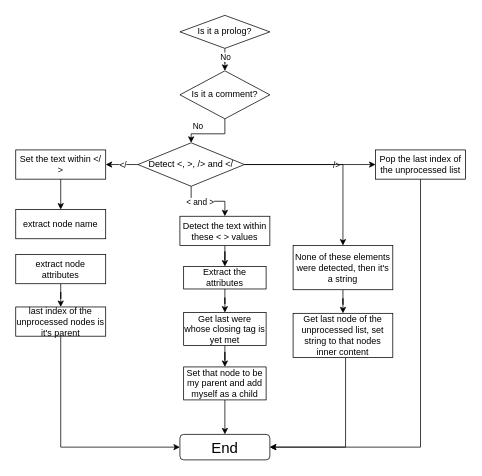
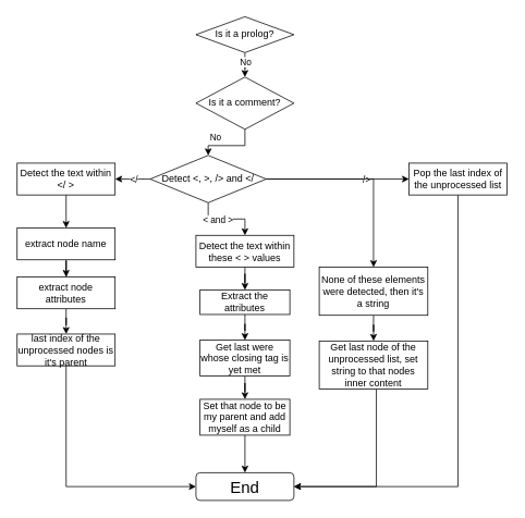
  <mxCell id="0" />
  <mxCell id="1" parent="0" />
  <mxCell id="2" style="edgeStyle=orthogonalEdgeStyle;rounded=0;orthogonalLoop=1;jettySize=auto;html=1;" edge="1" parent="1" source="4" target="7"><mxGeometry relative="1" as="geometry" /></mxCell>
  <mxCell id="3" value="No" style="edgeLabel;html=1;align=center;verticalAlign=middle;resizable=0;points=[];" vertex="1" connectable="0" parent="2"><mxGeometry x="0.211" relative="1" as="geometry"><mxPoint y="1" as="offset" /></mxGeometry></mxCell>
  <mxCell id="4" value="Is it a prolog?" style="rhombus;whiteSpace=wrap;html=1;" vertex="1" parent="1"><mxGeometry x="239" y="20" width="120" height="44" as="geometry" /></mxCell>
  <mxCell id="5" style="edgeStyle=orthogonalEdgeStyle;rounded=0;orthogonalLoop=1;jettySize=auto;html=1;entryX=0.5;entryY=0;entryDx=0;entryDy=0;" edge="1" parent="1" source="7" target="15"><mxGeometry relative="1" as="geometry"><mxPoint x="299" y="192" as="targetPoint" /></mxGeometry></mxCell>
  <mxCell id="6" value="No" style="edgeLabel;html=1;align=center;verticalAlign=middle;resizable=0;points=[];" vertex="1" connectable="0" parent="5"><mxGeometry x="0.471" relative="1" as="geometry"><mxPoint y="-11" as="offset" /></mxGeometry></mxCell>
  <mxCell id="7" value="Is it a comment?" style="rhombus;whiteSpace=wrap;html=1;" vertex="1" parent="1"><mxGeometry x="239" y="94" width="120" height="64" as="geometry" /></mxCell>
  <mxCell id="8" style="edgeStyle=orthogonalEdgeStyle;rounded=0;orthogonalLoop=1;jettySize=auto;html=1;entryX=0.5;entryY=0;entryDx=0;entryDy=0;" edge="1" parent="1" source="15" target="17"><mxGeometry relative="1" as="geometry"><mxPoint x="299" y="286" as="targetPoint" /></mxGeometry></mxCell>
  <mxCell id="9" value="&amp;lt; and &amp;gt;" style="edgeLabel;html=1;align=center;verticalAlign=middle;resizable=0;points=[];" vertex="1" connectable="0" parent="8"><mxGeometry x="-0.264" y="-1" relative="1" as="geometry"><mxPoint as="offset" /></mxGeometry></mxCell>
  <mxCell id="10" style="edgeStyle=orthogonalEdgeStyle;rounded=0;orthogonalLoop=1;jettySize=auto;html=1;entryX=0;entryY=0.5;entryDx=0;entryDy=0;" edge="1" parent="1" source="15" target="25"><mxGeometry relative="1" as="geometry"><mxPoint x="480" y="219" as="targetPoint" /></mxGeometry></mxCell>
  <mxCell id="11" value="/&amp;gt;" style="edgeLabel;html=1;align=center;verticalAlign=middle;resizable=0;points=[];" vertex="1" connectable="0" parent="10"><mxGeometry x="-0.455" y="-4" relative="1" as="geometry"><mxPoint x="74" y="-4" as="offset" /></mxGeometry></mxCell>
  <mxCell id="12" style="edgeStyle=orthogonalEdgeStyle;rounded=0;orthogonalLoop=1;jettySize=auto;html=1;entryX=1;entryY=0.5;entryDx=0;entryDy=0;" edge="1" parent="1" source="15" target="27"><mxGeometry relative="1" as="geometry"><mxPoint x="150" y="219" as="targetPoint" /></mxGeometry></mxCell>
  <mxCell id="13" value="&amp;lt;/" style="edgeLabel;html=1;align=center;verticalAlign=middle;resizable=0;points=[];" vertex="1" connectable="0" parent="12"><mxGeometry x="-0.015" relative="1" as="geometry"><mxPoint as="offset" /></mxGeometry></mxCell>
  <mxCell id="14" style="edgeStyle=orthogonalEdgeStyle;rounded=0;orthogonalLoop=1;jettySize=auto;html=1;entryX=0.5;entryY=0;entryDx=0;entryDy=0;" edge="1" parent="1" source="15" target="35"><mxGeometry relative="1" as="geometry" /></mxCell>
  <mxCell id="15" value="Detect &amp;lt;, &amp;gt;, /&amp;gt; and &amp;lt;/" style="rhombus;whiteSpace=wrap;html=1;" vertex="1" parent="1"><mxGeometry x="183" y="190" width="142" height="58" as="geometry" /></mxCell>
  <mxCell id="16" style="edgeStyle=orthogonalEdgeStyle;rounded=0;orthogonalLoop=1;jettySize=auto;html=1;entryX=0.5;entryY=0;entryDx=0;entryDy=0;" edge="1" parent="1" source="17" target="19"><mxGeometry relative="1" as="geometry" /></mxCell>
  <mxCell id="17" value="Detect the text within these &amp;lt; &amp;gt; values" style="rounded=0;whiteSpace=wrap;html=1;" vertex="1" parent="1"><mxGeometry x="239" y="288" width="120" height="39" as="geometry" /></mxCell>
  <mxCell id="18" style="edgeStyle=orthogonalEdgeStyle;rounded=0;orthogonalLoop=1;jettySize=auto;html=1;entryX=0.5;entryY=0;entryDx=0;entryDy=0;" edge="1" parent="1" source="19" target="21"><mxGeometry relative="1" as="geometry" /></mxCell>
  <mxCell id="19" value="Extract the attributes" style="rounded=0;whiteSpace=wrap;html=1;" vertex="1" parent="1"><mxGeometry x="244" y="355" width="110" height="30" as="geometry" /></mxCell>
  <mxCell id="20" style="edgeStyle=orthogonalEdgeStyle;rounded=0;orthogonalLoop=1;jettySize=auto;html=1;entryX=0.5;entryY=0;entryDx=0;entryDy=0;" edge="1" parent="1" source="21" target="23"><mxGeometry relative="1" as="geometry" /></mxCell>
  <mxCell id="21" value="Get last were whose closing tag is yet met" style="rounded=0;whiteSpace=wrap;html=1;" vertex="1" parent="1"><mxGeometry x="244" y="416.5" width="110" height="44" as="geometry" /></mxCell>
  <mxCell id="22" style="edgeStyle=orthogonalEdgeStyle;rounded=0;orthogonalLoop=1;jettySize=auto;html=1;entryX=0.5;entryY=0;entryDx=0;entryDy=0;" edge="1" parent="1" source="23" target="38"><mxGeometry relative="1" as="geometry" /></mxCell>
  <mxCell id="23" value="Set that node to be my parent and add myself as a child" style="rounded=0;whiteSpace=wrap;html=1;" vertex="1" parent="1"><mxGeometry x="244" y="489" width="110" height="44" as="geometry" /></mxCell>
  <mxCell id="24" style="edgeStyle=orthogonalEdgeStyle;rounded=0;orthogonalLoop=1;jettySize=auto;html=1;entryX=1;entryY=0.5;entryDx=0;entryDy=0;" edge="1" parent="1" source="25" target="38"><mxGeometry relative="1" as="geometry"><Array as="points"><mxPoint x="560" y="596" /></Array></mxGeometry></mxCell>
  <mxCell id="25" value="Pop the last index of the unprocessed list" style="rounded=0;whiteSpace=wrap;html=1;" vertex="1" parent="1"><mxGeometry x="500" y="199.5" width="120" height="39" as="geometry" /></mxCell>
  <mxCell id="26" style="edgeStyle=orthogonalEdgeStyle;rounded=0;orthogonalLoop=1;jettySize=auto;html=1;entryX=0.5;entryY=0;entryDx=0;entryDy=0;" edge="1" parent="1" source="27" target="29"><mxGeometry relative="1" as="geometry" /></mxCell>
- <mxCell id="27" value="Set the text within &amp;lt;/ &amp;gt;" style="rounded=0;whiteSpace=wrap;html=1;" vertex="1" parent="1"><mxGeometry x="20" y="199.5" width="120" height="39" as="geometry" /></mxCell>
+ <mxCell id="27" value="Detect the text within &amp;lt;/ &amp;gt;" style="rounded=0;whiteSpace=wrap;html=1;" vertex="1" parent="1"><mxGeometry x="20" y="199.5" width="120" height="39" as="geometry" /></mxCell>
+ <mxCell id="28" style="edgeStyle=orthogonalEdgeStyle;rounded=0;orthogonalLoop=1;jettySize=auto;html=1;entryX=0.5;entryY=0;entryDx=0;entryDy=0;" edge="1" parent="1" source="29" target="31"><mxGeometry relative="1" as="geometry" /></mxCell>
  <mxCell id="29" value="extract node name" style="rounded=0;whiteSpace=wrap;html=1;" vertex="1" parent="1"><mxGeometry x="20" y="279" width="120" height="39" as="geometry" /></mxCell>
  <mxCell id="30" style="edgeStyle=orthogonalEdgeStyle;rounded=0;orthogonalLoop=1;jettySize=auto;html=1;entryX=0.5;entryY=0;entryDx=0;entryDy=0;" edge="1" parent="1" source="31" target="33"><mxGeometry relative="1" as="geometry" /></mxCell>
  <mxCell id="31" value="extract node attributes" style="rounded=0;whiteSpace=wrap;html=1;" vertex="1" parent="1"><mxGeometry x="20" y="339" width="120" height="39" as="geometry" /></mxCell>
  <mxCell id="32" style="edgeStyle=orthogonalEdgeStyle;rounded=0;orthogonalLoop=1;jettySize=auto;html=1;entryX=0;entryY=0.5;entryDx=0;entryDy=0;" edge="1" parent="1" source="33" target="38"><mxGeometry relative="1" as="geometry"><Array as="points"><mxPoint x="80" y="596" /></Array></mxGeometry></mxCell>
  <mxCell id="33" value="last index of the unprocessed nodes is it's parent" style="rounded=0;whiteSpace=wrap;html=1;" vertex="1" parent="1"><mxGeometry x="20" y="409" width="120" height="39" as="geometry" /></mxCell>
  <mxCell id="34" style="edgeStyle=orthogonalEdgeStyle;rounded=0;orthogonalLoop=1;jettySize=auto;html=1;entryX=0.5;entryY=0;entryDx=0;entryDy=0;" edge="1" parent="1" source="35" target="37"><mxGeometry relative="1" as="geometry" /></mxCell>
  <mxCell id="35" value="None of these elements were detected, then it's a string" style="rounded=0;whiteSpace=wrap;html=1;" vertex="1" parent="1"><mxGeometry x="390" y="327" width="133" height="59" as="geometry" /></mxCell>
  <mxCell id="36" style="edgeStyle=orthogonalEdgeStyle;rounded=0;orthogonalLoop=1;jettySize=auto;html=1;entryX=1;entryY=0.5;entryDx=0;entryDy=0;" edge="1" parent="1" source="37" target="38"><mxGeometry relative="1" as="geometry"><Array as="points"><mxPoint x="460" y="596" /></Array></mxGeometry></mxCell>
  <mxCell id="37" value="Get last node of the unprocessed list, set string to that nodes inner content" style="rounded=0;whiteSpace=wrap;html=1;" vertex="1" parent="1"><mxGeometry x="390" y="417.5" width="133" height="59" as="geometry" /></mxCell>
  <mxCell id="38" value="&lt;font style=&quot;font-size: 20px;&quot;&gt;End&lt;/font&gt;" style="rounded=1;whiteSpace=wrap;html=1;" vertex="1" parent="1"><mxGeometry x="239" y="579" width="120" height="34" as="geometry" /></mxCell>
